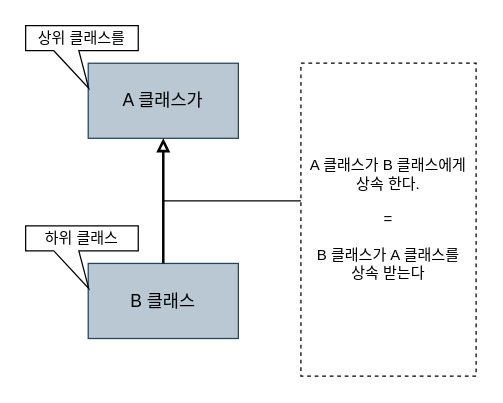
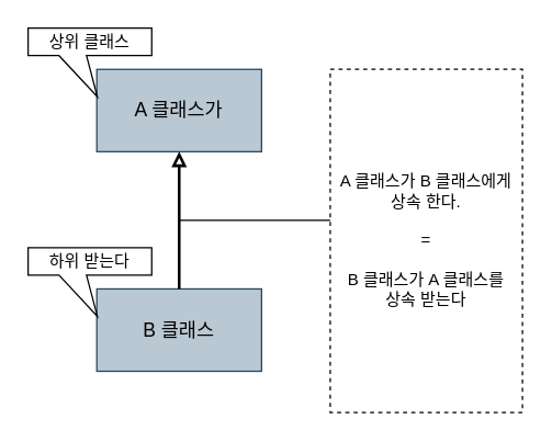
  <mxCell id="0" />
  <mxCell id="1" parent="0" />
  <mxCell id="2" value="&lt;font style=&quot;font-size: 14px;&quot;&gt;A 클래스가&lt;/font&gt;" style="rounded=0;whiteSpace=wrap;html=1;fillColor=#bac8d3;strokeColor=#23445d;" vertex="1" parent="1"><mxGeometry x="70" y="50" width="120" height="60" as="geometry" /></mxCell>
  <mxCell id="3" value="&lt;font style=&quot;font-size: 14px;&quot;&gt;B 클래스&lt;/font&gt;" style="rounded=0;whiteSpace=wrap;html=1;fillColor=#bac8d3;strokeColor=#23445d;" vertex="1" parent="1"><mxGeometry x="70" y="210" width="120" height="60" as="geometry" /></mxCell>
  <mxCell id="4" value="" style="endArrow=block;html=1;rounded=0;strokeWidth=2;endFill=0;entryX=0.5;entryY=1;entryDx=0;entryDy=0;" edge="1" parent="1" target="2"><mxGeometry width="50" height="50" relative="1" as="geometry"><mxPoint x="130" y="210" as="sourcePoint" /><mxPoint x="180" y="160" as="targetPoint" /></mxGeometry></mxCell>
- <mxCell id="5" value="상위 클래스를" style="shape=callout;whiteSpace=wrap;html=1;perimeter=calloutPerimeter;size=30;position=0.25;position2=0.56;" vertex="1" parent="1"><mxGeometry x="20" y="20" width="90" height="50" as="geometry" /></mxCell>
- <mxCell id="6" value="하위 클래스" style="shape=callout;whiteSpace=wrap;html=1;perimeter=calloutPerimeter;size=30;position=0.25;position2=0.56;" vertex="1" parent="1"><mxGeometry x="20" y="180" width="90" height="50" as="geometry" /></mxCell>
+ <mxCell id="5" value="상위 클래스" style="shape=callout;whiteSpace=wrap;html=1;perimeter=calloutPerimeter;size=30;position=0.25;position2=0.56;" vertex="1" parent="1"><mxGeometry x="20" y="20" width="90" height="50" as="geometry" /></mxCell>
+ <mxCell id="6" value="하위 받는다" style="shape=callout;whiteSpace=wrap;html=1;perimeter=calloutPerimeter;size=30;position=0.25;position2=0.56;" vertex="1" parent="1"><mxGeometry x="20" y="180" width="90" height="50" as="geometry" /></mxCell>
  <mxCell id="7" value="" style="endArrow=none;html=1;rounded=0;" edge="1" parent="1"><mxGeometry width="50" height="50" relative="1" as="geometry"><mxPoint x="130" y="160" as="sourcePoint" /><mxPoint x="240" y="160" as="targetPoint" /></mxGeometry></mxCell>
  <mxCell id="8" value="A 클래스가 B 클래스에게 상속 한다.&lt;br&gt;&lt;br&gt;=&lt;br&gt;&lt;br&gt;B 클래스가 A 클래스를&lt;br&gt;상속 받는다" style="rounded=0;whiteSpace=wrap;html=1;rotation=0;dashed=1;" vertex="1" parent="1"><mxGeometry x="240" y="50" width="140" height="250" as="geometry" /></mxCell>
